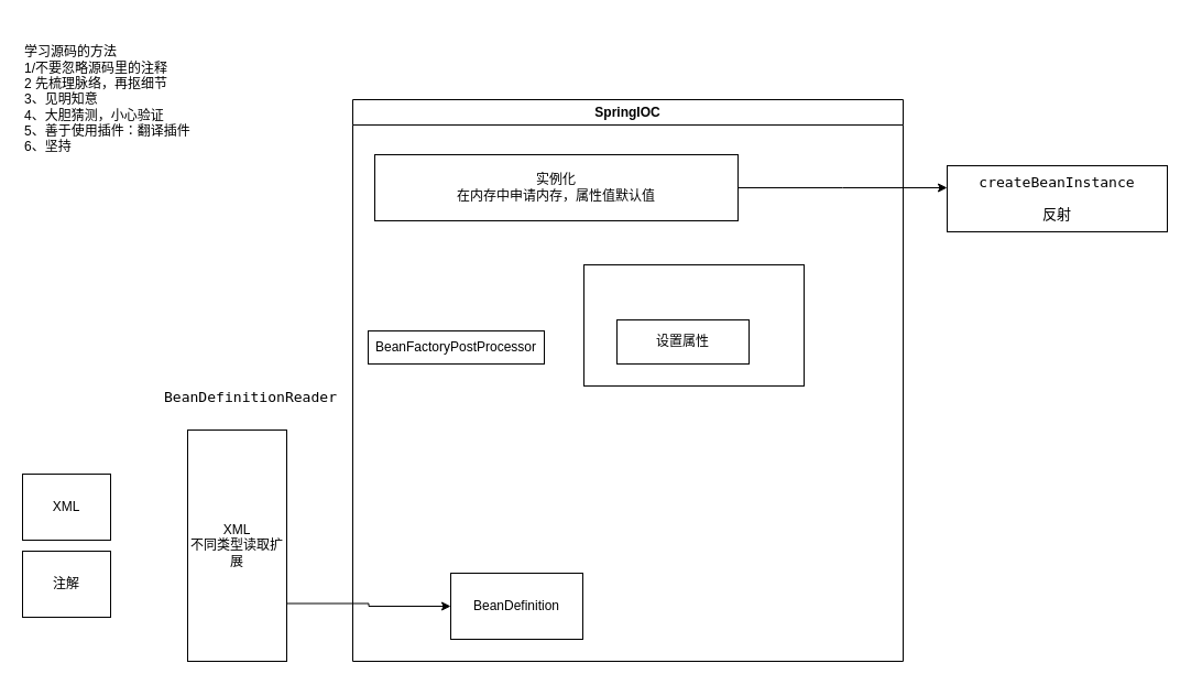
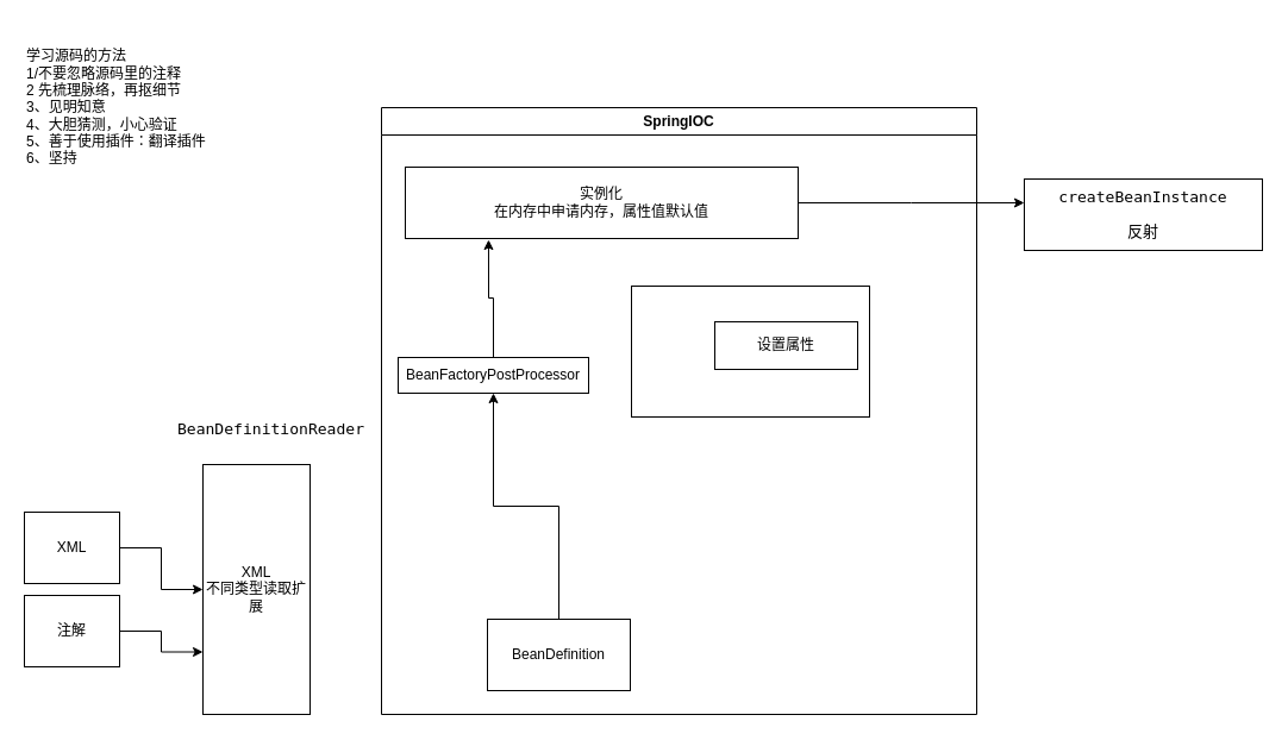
  <mxCell id="0" />
  <mxCell id="1" parent="0" />
  <mxCell id="2" value="SpringIOC" style="swimlane;whiteSpace=wrap;html=1;" parent="1" vertex="1"><mxGeometry x="320" y="90" width="500" height="510" as="geometry" /></mxCell>
+ <mxCell id="3" style="edgeStyle=orthogonalEdgeStyle;rounded=0;orthogonalLoop=1;jettySize=auto;html=1;entryX=0.5;entryY=1;entryDx=0;entryDy=0;" edge="1" parent="2" source="4" target="8"><mxGeometry relative="1" as="geometry" /></mxCell>
  <mxCell id="4" value="BeanDefinition" style="rounded=0;whiteSpace=wrap;html=1;" vertex="1" parent="2"><mxGeometry x="89" y="430" width="120" height="60" as="geometry" /></mxCell>
  <mxCell id="5" style="edgeStyle=orthogonalEdgeStyle;rounded=0;orthogonalLoop=1;jettySize=auto;html=1;" edge="1" parent="2" source="6"><mxGeometry relative="1" as="geometry"><mxPoint x="540" y="80" as="targetPoint" /></mxGeometry></mxCell>
  <mxCell id="6" value="实例化&lt;br&gt;在内存中申请内存，属性值默认值" style="rounded=0;whiteSpace=wrap;html=1;" vertex="1" parent="2"><mxGeometry x="20" y="50" width="330" height="60" as="geometry" /></mxCell>
+ <mxCell id="7" style="edgeStyle=orthogonalEdgeStyle;rounded=0;orthogonalLoop=1;jettySize=auto;html=1;entryX=0.212;entryY=1.017;entryDx=0;entryDy=0;entryPerimeter=0;" edge="1" parent="2" source="8" target="6"><mxGeometry relative="1" as="geometry" /></mxCell>
  <mxCell id="8" value="BeanFactoryPostProcessor" style="rounded=0;whiteSpace=wrap;html=1;" vertex="1" parent="2"><mxGeometry x="14" y="210" width="160" height="30" as="geometry" /></mxCell>
  <mxCell id="9" value="" style="rounded=0;whiteSpace=wrap;html=1;" vertex="1" parent="2"><mxGeometry x="210" y="150" width="200" height="110" as="geometry" /></mxCell>
- <mxCell id="10" value="设置属性" style="rounded=0;whiteSpace=wrap;html=1;" vertex="1" parent="2"><mxGeometry x="240" y="200" width="120" height="40" as="geometry" /></mxCell>
+ <mxCell id="10" value="设置属性" style="rounded=0;whiteSpace=wrap;html=1;" vertex="1" parent="2"><mxGeometry x="280" y="180" width="120" height="40" as="geometry" /></mxCell>
+ <mxCell id="11" style="edgeStyle=orthogonalEdgeStyle;rounded=0;orthogonalLoop=1;jettySize=auto;html=1;entryX=0;entryY=0.5;entryDx=0;entryDy=0;" edge="1" parent="1" source="12" target="16"><mxGeometry relative="1" as="geometry" /></mxCell>
  <mxCell id="12" value="XML" style="rounded=0;whiteSpace=wrap;html=1;" parent="1" vertex="1"><mxGeometry x="20" y="430" width="80" height="60" as="geometry" /></mxCell>
+ <mxCell id="13" style="edgeStyle=orthogonalEdgeStyle;rounded=0;orthogonalLoop=1;jettySize=auto;html=1;entryX=0;entryY=0.75;entryDx=0;entryDy=0;" edge="1" parent="1" source="14" target="16"><mxGeometry relative="1" as="geometry" /></mxCell>
  <mxCell id="14" value="注解" style="rounded=0;whiteSpace=wrap;html=1;" parent="1" vertex="1"><mxGeometry x="20" y="500" width="80" height="60" as="geometry" /></mxCell>
- <mxCell id="15" style="edgeStyle=orthogonalEdgeStyle;rounded=0;orthogonalLoop=1;jettySize=auto;html=1;exitX=1;exitY=0.75;exitDx=0;exitDy=0;entryX=0;entryY=0.5;entryDx=0;entryDy=0;" edge="1" parent="1" source="16" target="4"><mxGeometry relative="1" as="geometry" /></mxCell>
  <mxCell id="16" value="XML&lt;br&gt;不同类型读取扩展" style="rounded=0;whiteSpace=wrap;html=1;" parent="1" vertex="1"><mxGeometry x="170" y="390" width="90" height="210" as="geometry" /></mxCell>
  <mxCell id="17" value="学习源码的方法&lt;br&gt;1/不要忽略源码里的注释&lt;br&gt;2 先梳理脉络，再抠细节&lt;br&gt;3、见明知意&lt;br&gt;4、大胆猜测，小心验证&lt;br&gt;5、善于使用插件：翻译插件&lt;br&gt;6、坚持" style="text;html=1;strokeColor=none;fillColor=none;align=left;verticalAlign=middle;whiteSpace=wrap;rounded=0;" parent="1" vertex="1"><mxGeometry x="20" y="20" width="170" height="140" as="geometry" /></mxCell>
  <mxCell id="18" value="&lt;pre style=&quot;font-family: &amp;quot;JetBrains Mono&amp;quot;, monospace; font-size: 9.8pt;&quot;&gt;BeanDefinitionReader&lt;/pre&gt;" style="text;html=1;align=center;verticalAlign=middle;whiteSpace=wrap;rounded=0;fontColor=default;labelBackgroundColor=default;" vertex="1" parent="1"><mxGeometry x="140" y="340" width="175" height="40" as="geometry" /></mxCell>
  <mxCell id="19" value="&lt;pre style=&quot;font-family: &amp;quot;JetBrains Mono&amp;quot;, monospace; font-size: 9.8pt;&quot;&gt;createBeanInstance&lt;/pre&gt;&lt;pre style=&quot;font-family: &amp;quot;JetBrains Mono&amp;quot;, monospace; font-size: 9.8pt;&quot;&gt;反射&lt;/pre&gt;" style="rounded=0;whiteSpace=wrap;html=1;labelBackgroundColor=none;fontColor=default;" vertex="1" parent="1"><mxGeometry x="860" y="150" width="200" height="60" as="geometry" /></mxCell>
